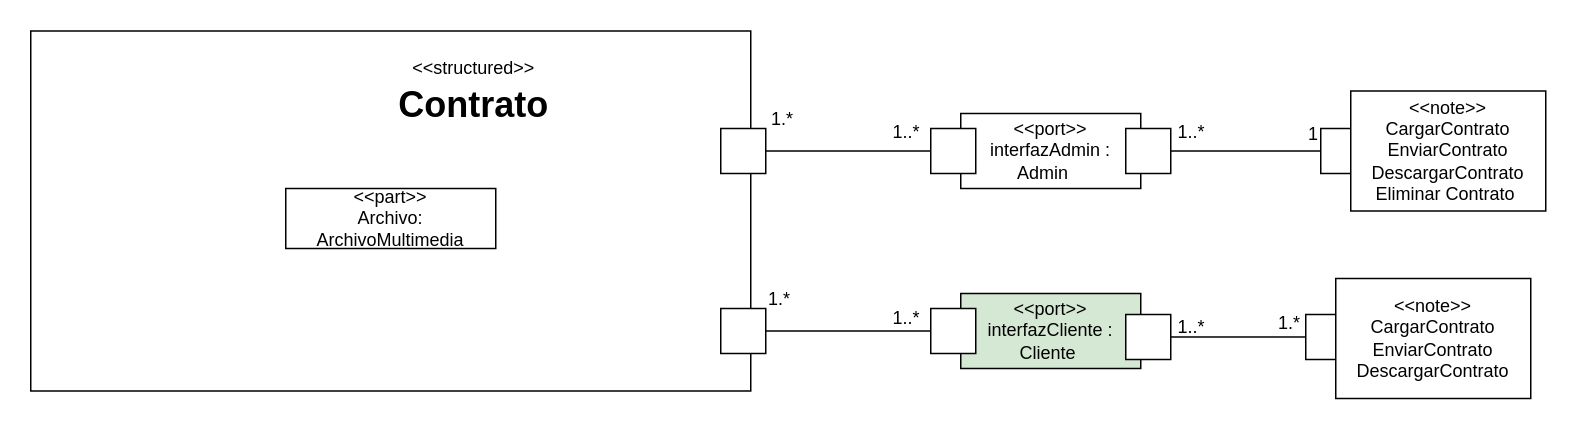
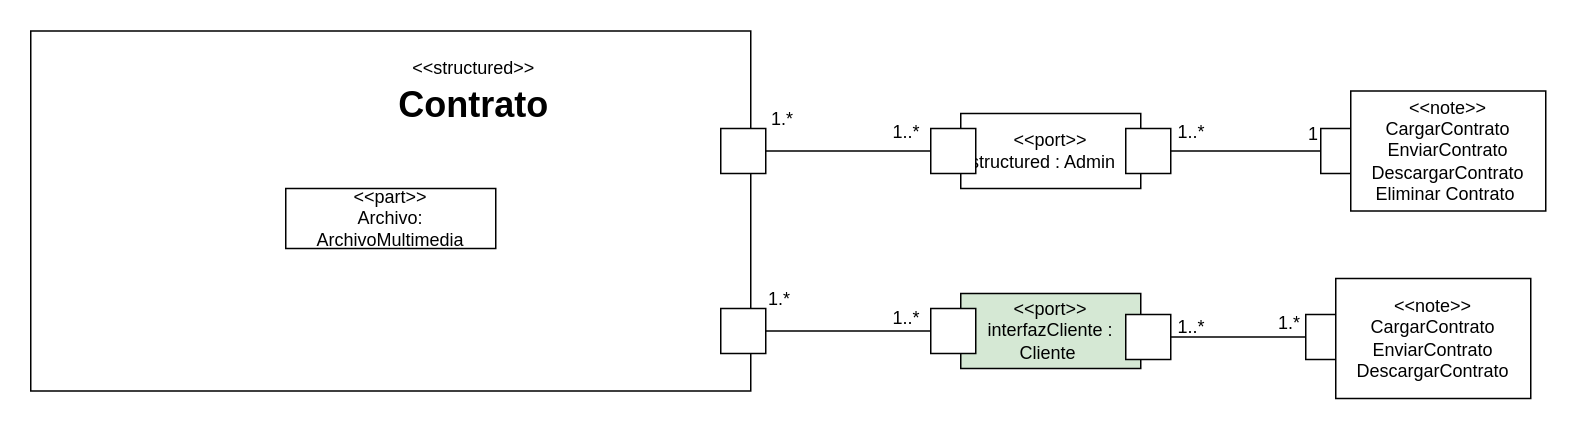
  <mxCell id="0" />
  <mxCell id="1" parent="0" />
  <mxCell id="2" style="edgeStyle=orthogonalEdgeStyle;rounded=1;orthogonalLoop=1;jettySize=auto;html=1;entryX=0;entryY=0.5;entryDx=0;entryDy=0;curved=0;endArrow=none;endFill=0;exitX=1;exitY=0.5;exitDx=0;exitDy=0;" edge="1" parent="1" source="7"><mxGeometry relative="1" as="geometry"><mxPoint x="627" y="220" as="targetPoint" /></mxGeometry></mxCell>
  <mxCell id="3" value="" style="verticalLabelPosition=bottom;verticalAlign=top;html=1;shape=mxgraph.basic.rect;fillColor2=none;strokeWidth=1;size=20;indent=5;" vertex="1" parent="1"><mxGeometry x="20" y="20" width="480" height="240" as="geometry" /></mxCell>
  <mxCell id="4" value="&lt;span style=&quot;font-size: 12px; font-weight: 400; text-wrap-mode: wrap;&quot;&gt;&amp;lt;&amp;lt;structured&amp;gt;&amp;gt;&lt;/span&gt;&lt;div&gt;Contrato&lt;/div&gt;" style="text;strokeColor=none;fillColor=none;html=1;fontSize=24;fontStyle=1;verticalAlign=middle;align=center;" vertex="1" parent="1"><mxGeometry x="230" y="35" width="170" height="40" as="geometry" /></mxCell>
  <mxCell id="5" value="&amp;lt;&amp;lt;part&amp;gt;&amp;gt;&lt;div&gt;Archivo: ArchivoMultimedia&lt;/div&gt;" style="html=1;whiteSpace=wrap;" vertex="1" parent="1"><mxGeometry x="190" y="125" width="140" height="40" as="geometry" /></mxCell>
  <mxCell id="6" value="" style="text;strokeColor=none;fillColor=none;align=left;verticalAlign=middle;spacingTop=-1;spacingLeft=4;spacingRight=4;rotatable=0;labelPosition=right;points=[];portConstraint=eastwest;" vertex="1" parent="1"><mxGeometry x="330" y="175" width="20" height="14" as="geometry" /></mxCell>
  <mxCell id="7" value="" style="rounded=0;whiteSpace=wrap;html=1;" vertex="1" parent="1"><mxGeometry x="480" y="205" width="30" height="30" as="geometry" /></mxCell>
  <mxCell id="8" value="&lt;font style=&quot;vertical-align: inherit;&quot;&gt;&lt;font style=&quot;vertical-align: inherit;&quot;&gt;&amp;lt;&amp;lt;port&amp;gt;&amp;gt;&lt;/font&gt;&lt;/font&gt;&lt;div&gt;interfazCliente : Cliente&amp;nbsp;&lt;/div&gt;" style="html=1;whiteSpace=wrap;fillColor=#d5e8d4;" vertex="1" parent="1"><mxGeometry x="640" y="195" width="120" height="50" as="geometry" /></mxCell>
  <mxCell id="9" value="" style="rounded=0;whiteSpace=wrap;html=1;" vertex="1" parent="1"><mxGeometry x="620" y="205" width="30" height="30" as="geometry" /></mxCell>
- <mxCell id="10" value="&lt;font style=&quot;vertical-align: inherit;&quot;&gt;&lt;font style=&quot;vertical-align: inherit;&quot;&gt;&amp;lt;&amp;lt;port&amp;gt;&amp;gt;&lt;/font&gt;&lt;/font&gt;&lt;div&gt;interfazAdmin : Admin&amp;nbsp; &amp;nbsp;&lt;/div&gt;" style="html=1;whiteSpace=wrap;" vertex="1" parent="1"><mxGeometry x="640" y="75" width="120" height="50" as="geometry" /></mxCell>
+ <mxCell id="10" value="&lt;font style=&quot;vertical-align: inherit;&quot;&gt;&lt;font style=&quot;vertical-align: inherit;&quot;&gt;&amp;lt;&amp;lt;port&amp;gt;&amp;gt;&lt;/font&gt;&lt;/font&gt;&lt;div&gt;structured : Admin&amp;nbsp; &amp;nbsp;&lt;/div&gt;" style="html=1;whiteSpace=wrap;" vertex="1" parent="1"><mxGeometry x="640" y="75" width="120" height="50" as="geometry" /></mxCell>
  <mxCell id="11" value="" style="rounded=0;whiteSpace=wrap;html=1;" vertex="1" parent="1"><mxGeometry x="480" y="85" width="30" height="30" as="geometry" /></mxCell>
  <mxCell id="12" value="" style="rounded=0;whiteSpace=wrap;html=1;" vertex="1" parent="1"><mxGeometry x="620" y="85" width="30" height="30" as="geometry" /></mxCell>
  <mxCell id="13" style="rounded=0;orthogonalLoop=1;jettySize=auto;html=1;exitX=1;exitY=0.5;exitDx=0;exitDy=0;endArrow=none;endFill=0;" edge="1" parent="1" source="14" target="17"><mxGeometry relative="1" as="geometry" /></mxCell>
  <mxCell id="14" value="" style="rounded=0;whiteSpace=wrap;html=1;" vertex="1" parent="1"><mxGeometry x="750" y="85" width="30" height="30" as="geometry" /></mxCell>
  <mxCell id="15" style="rounded=0;orthogonalLoop=1;jettySize=auto;html=1;entryX=0;entryY=0.5;entryDx=0;entryDy=0;endArrow=none;endFill=0;" edge="1" parent="1" source="16" target="18"><mxGeometry relative="1" as="geometry" /></mxCell>
  <mxCell id="16" value="" style="rounded=0;whiteSpace=wrap;html=1;" vertex="1" parent="1"><mxGeometry x="750" y="209" width="30" height="30" as="geometry" /></mxCell>
  <mxCell id="17" value="" style="rounded=0;whiteSpace=wrap;html=1;" vertex="1" parent="1"><mxGeometry x="880" y="85" width="30" height="30" as="geometry" /></mxCell>
  <mxCell id="18" value="" style="rounded=0;whiteSpace=wrap;html=1;" vertex="1" parent="1"><mxGeometry x="870" y="209" width="30" height="30" as="geometry" /></mxCell>
  <mxCell id="19" style="rounded=1;orthogonalLoop=1;jettySize=auto;html=1;entryX=0;entryY=0.5;entryDx=0;entryDy=0;endArrow=none;endFill=0;" edge="1" parent="1" source="11" target="12"><mxGeometry relative="1" as="geometry"><mxPoint x="647" y="109.38" as="targetPoint" /><mxPoint x="520" y="109.38" as="sourcePoint" /></mxGeometry></mxCell>
  <mxCell id="20" value="&lt;table&gt;&lt;tbody&gt;&lt;tr&gt;&lt;td data-start=&quot;2163&quot; data-end=&quot;2188&quot; data-col-size=&quot;sm&quot;&gt;&lt;/td&gt;&lt;/tr&gt;&lt;/tbody&gt;&lt;/table&gt;&lt;table&gt;&lt;tbody&gt;&lt;tr&gt;&lt;td data-start=&quot;2188&quot; data-end=&quot;2214&quot; data-col-size=&quot;sm&quot;&gt;1..*&lt;/td&gt;&lt;/tr&gt;&lt;/tbody&gt;&lt;/table&gt;" style="text;whiteSpace=wrap;html=1;" vertex="1" parent="1"><mxGeometry x="780" y="195" width="60" height="50" as="geometry" /></mxCell>
  <mxCell id="21" value="&lt;table&gt;&lt;tbody&gt;&lt;tr&gt;&lt;td data-start=&quot;2163&quot; data-end=&quot;2188&quot; data-col-size=&quot;sm&quot;&gt;&lt;/td&gt;&lt;/tr&gt;&lt;/tbody&gt;&lt;/table&gt;1.*" style="text;whiteSpace=wrap;html=1;" vertex="1" parent="1"><mxGeometry x="850" y="195" width="30" height="40" as="geometry" /></mxCell>
  <mxCell id="22" value="&lt;table&gt;&lt;tbody&gt;&lt;tr&gt;&lt;td data-start=&quot;2163&quot; data-end=&quot;2188&quot; data-col-size=&quot;sm&quot;&gt;&lt;/td&gt;&lt;/tr&gt;&lt;/tbody&gt;&lt;/table&gt;&lt;table&gt;&lt;tbody&gt;&lt;tr&gt;&lt;td data-start=&quot;2188&quot; data-end=&quot;2214&quot; data-col-size=&quot;sm&quot;&gt;1..*&lt;/td&gt;&lt;/tr&gt;&lt;/tbody&gt;&lt;/table&gt;" style="text;whiteSpace=wrap;html=1;" vertex="1" parent="1"><mxGeometry x="780" y="65" width="60" height="50" as="geometry" /></mxCell>
  <mxCell id="23" value="1" style="text;whiteSpace=wrap;html=1;" vertex="1" parent="1"><mxGeometry x="870" y="75" width="60" height="50" as="geometry" /></mxCell>
  <mxCell id="24" value="1.*" style="text;whiteSpace=wrap;html=1;" vertex="1" parent="1"><mxGeometry x="512" y="65" width="60" height="50" as="geometry" /></mxCell>
  <mxCell id="25" value="&lt;table&gt;&lt;tbody&gt;&lt;tr&gt;&lt;td data-start=&quot;2163&quot; data-end=&quot;2188&quot; data-col-size=&quot;sm&quot;&gt;&lt;/td&gt;&lt;/tr&gt;&lt;/tbody&gt;&lt;/table&gt;&lt;table&gt;&lt;tbody&gt;&lt;tr&gt;&lt;td data-start=&quot;2188&quot; data-end=&quot;2214&quot; data-col-size=&quot;sm&quot;&gt;1..*&lt;/td&gt;&lt;/tr&gt;&lt;/tbody&gt;&lt;/table&gt;" style="text;whiteSpace=wrap;html=1;" vertex="1" parent="1"><mxGeometry x="590" y="65" width="60" height="50" as="geometry" /></mxCell>
  <mxCell id="26" value="1.*" style="text;whiteSpace=wrap;html=1;" vertex="1" parent="1"><mxGeometry x="510" y="185" width="60" height="50" as="geometry" /></mxCell>
  <mxCell id="27" value="&lt;table&gt;&lt;tbody&gt;&lt;tr&gt;&lt;td data-start=&quot;2163&quot; data-end=&quot;2188&quot; data-col-size=&quot;sm&quot;&gt;&lt;/td&gt;&lt;/tr&gt;&lt;/tbody&gt;&lt;/table&gt;&lt;table&gt;&lt;tbody&gt;&lt;tr&gt;&lt;td data-start=&quot;2188&quot; data-end=&quot;2214&quot; data-col-size=&quot;sm&quot;&gt;1..*&lt;/td&gt;&lt;/tr&gt;&lt;/tbody&gt;&lt;/table&gt;" style="text;whiteSpace=wrap;html=1;" vertex="1" parent="1"><mxGeometry x="590" y="189" width="60" height="50" as="geometry" /></mxCell>
  <mxCell id="28" value="&amp;lt;&amp;lt;note&amp;gt;&amp;gt;&lt;div&gt;&amp;nbsp;CargarContrato&amp;nbsp;&lt;/div&gt;&lt;div&gt;EnviarContrato&lt;/div&gt;&lt;div&gt;DescargarContrato&lt;br&gt;&lt;/div&gt;" style="html=1;whiteSpace=wrap;" vertex="1" parent="1"><mxGeometry x="890" y="185" width="130" height="80" as="geometry" /></mxCell>
  <mxCell id="29" value="&amp;lt;&amp;lt;note&amp;gt;&amp;gt;&lt;div&gt;&amp;nbsp;CargarContrato&amp;nbsp;&lt;/div&gt;&lt;div&gt;EnviarContrato&lt;/div&gt;&lt;div&gt;DescargarContrato&lt;br&gt;Eliminar Contrato&amp;nbsp;&lt;/div&gt;" style="html=1;whiteSpace=wrap;" vertex="1" parent="1"><mxGeometry x="900" y="60" width="130" height="80" as="geometry" /></mxCell>
